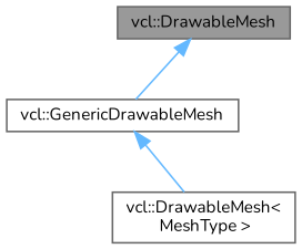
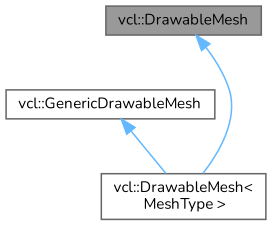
  digraph {
    fontname=Nunito
    node [color=gray40 fillcolor=white fontname=Nunito fontsize=10 shape=box style=filled]
    edge [color=steelblue1 dir=back fontname=Nunito fontsize=10 labelfontname=Helvetica labelfontsize=10 style=solid]
    n1 [fillcolor=grey60 fontcolor=black height=0.2 label="vcl::DrawableMesh" width=0.4]
    n2 [height=0.2 label="vcl::GenericDrawableMesh" width=0.4]
    n3 [height=0.2 label="vcl::DrawableMesh\<\l MeshType \>" width=0.4]
-   n1 -> n2
+   n1 -> n3
    n2 -> n3
  }
